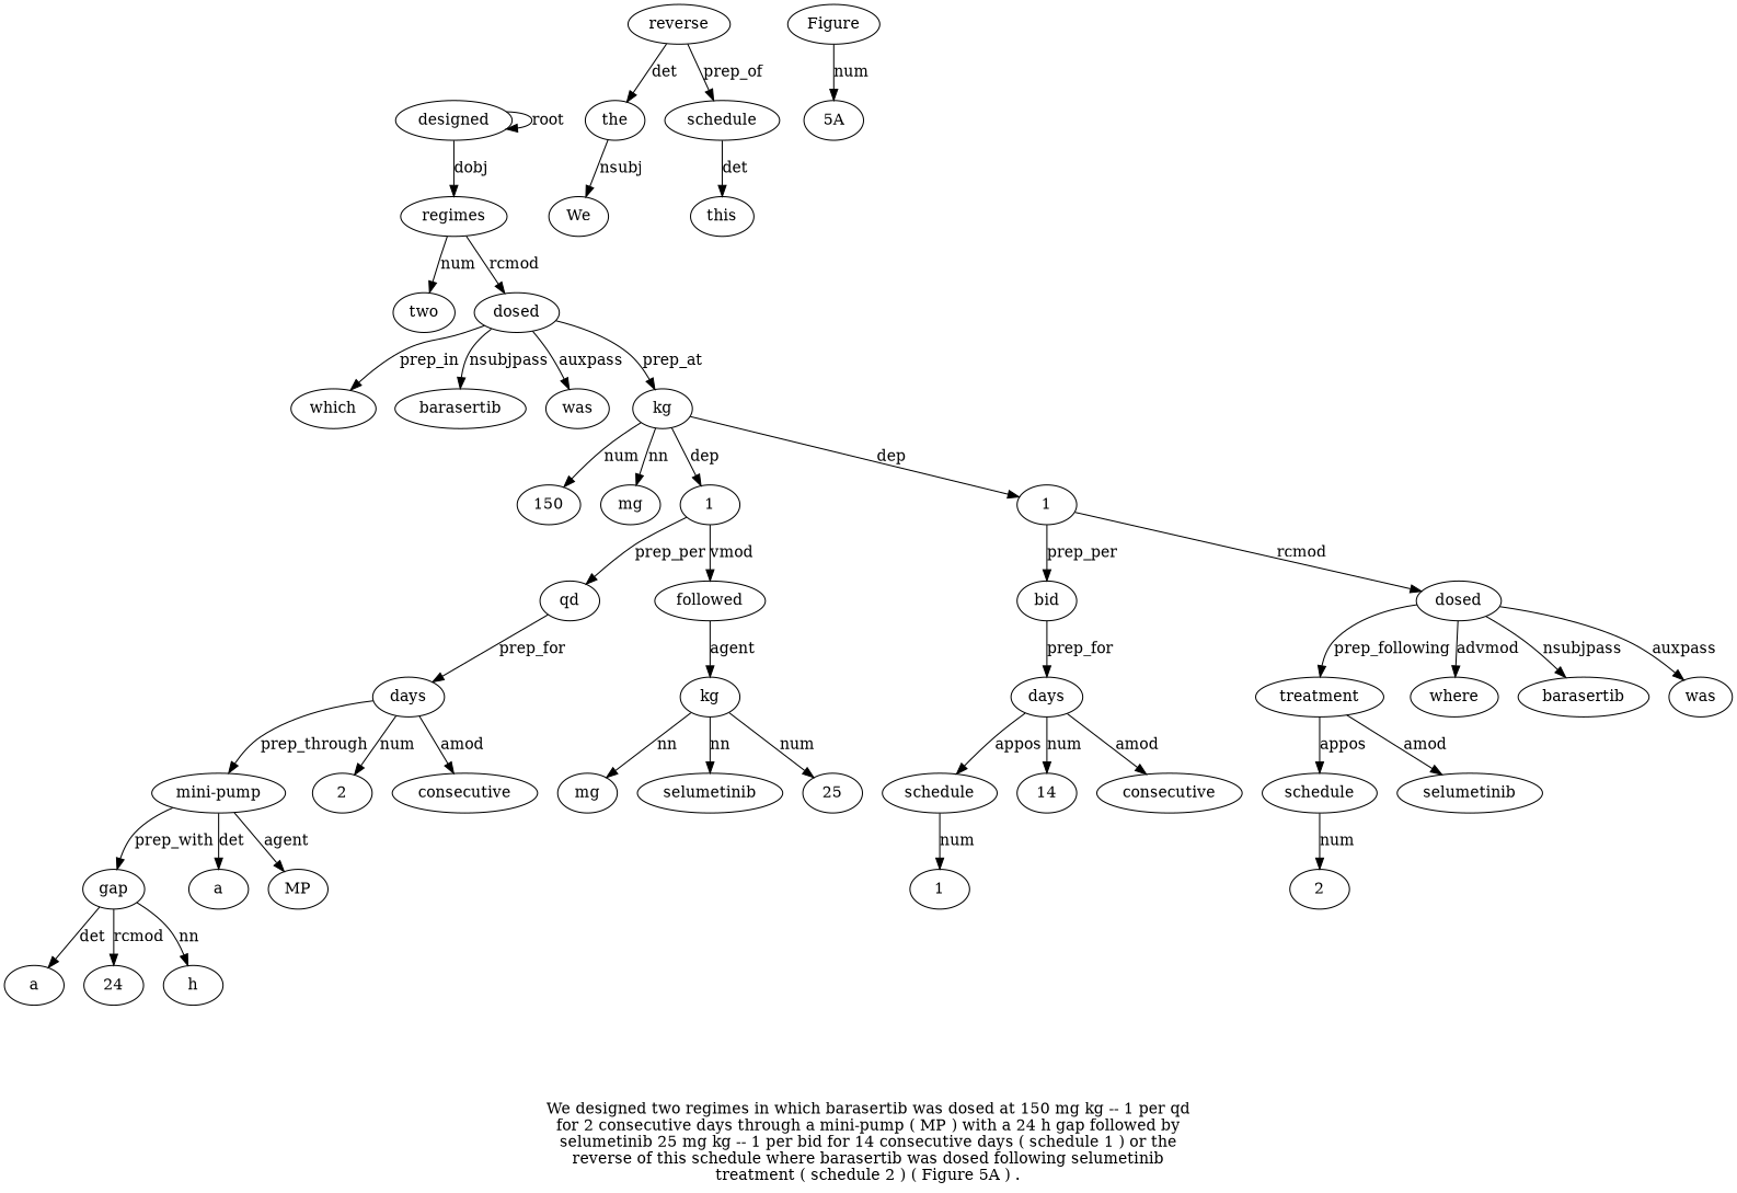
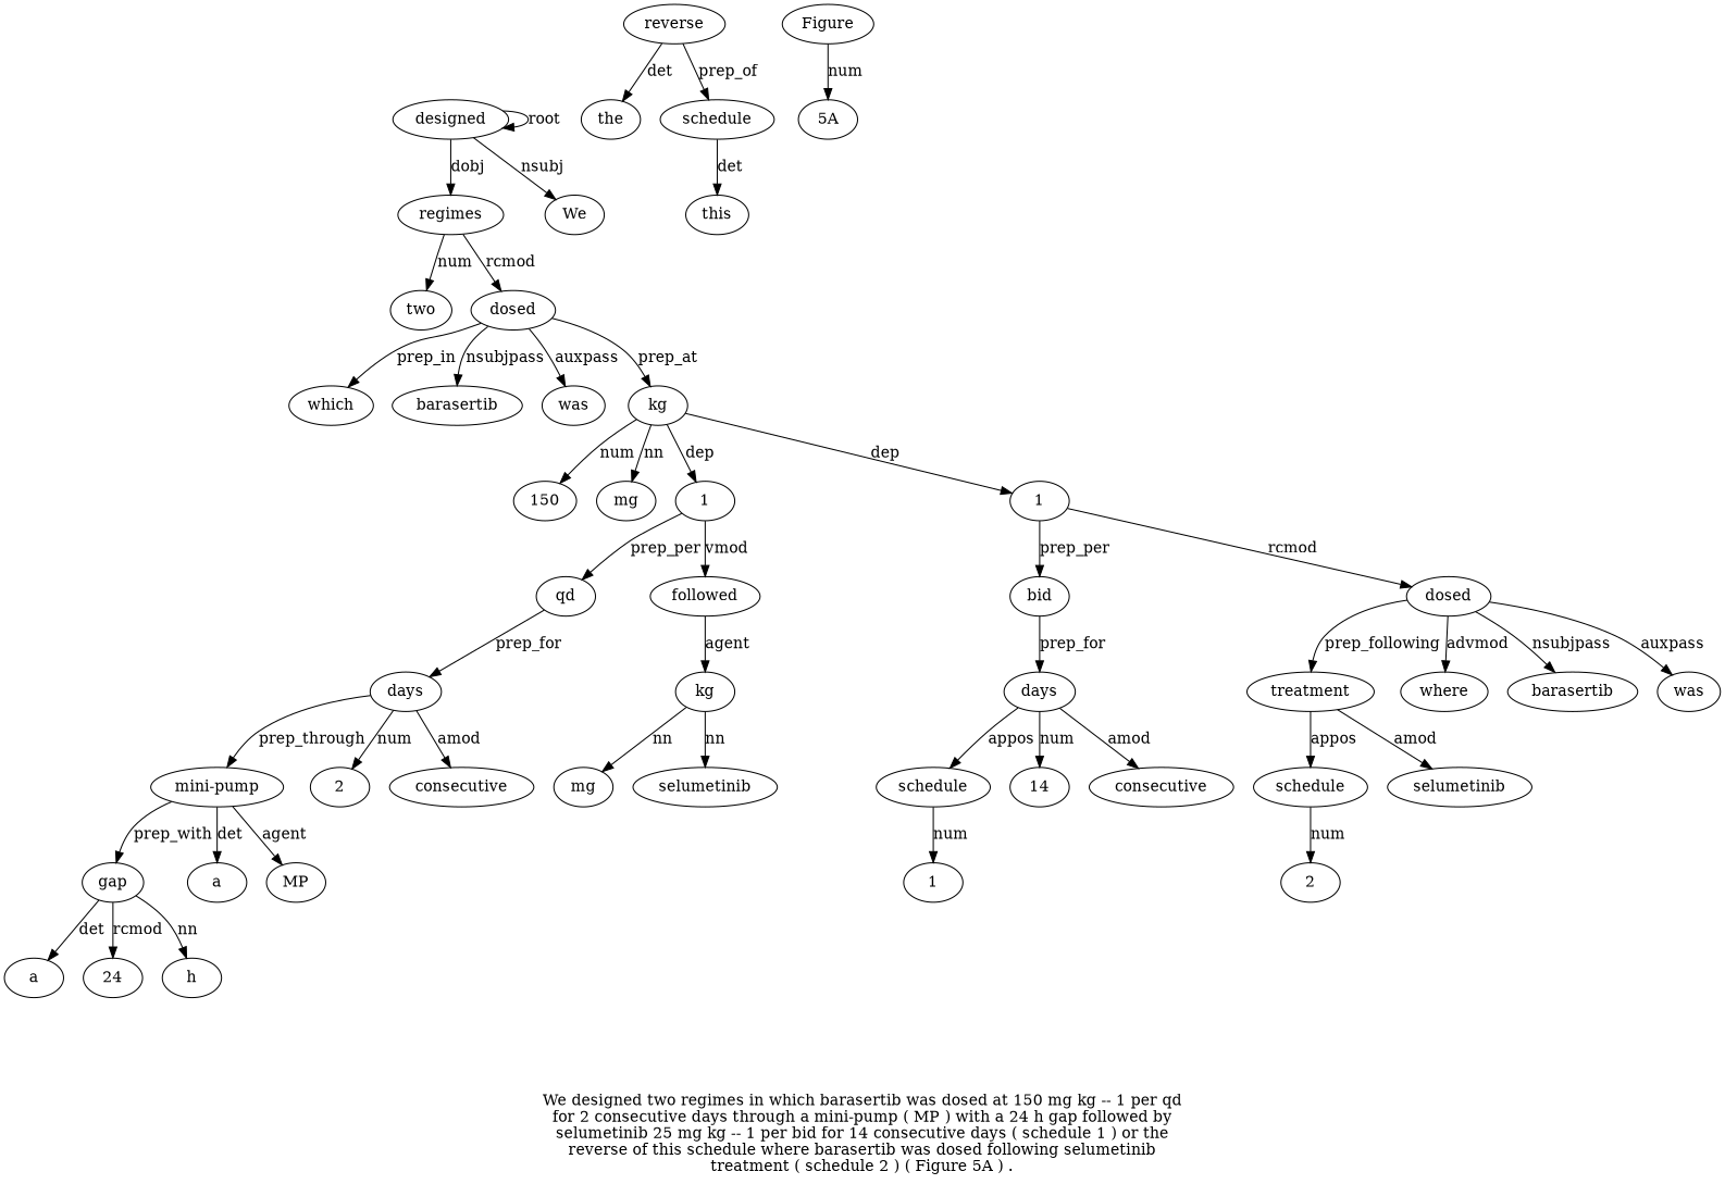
  digraph {
    label="We designed two regimes in which barasertib was dosed at 150 mg kg -- 1 per qd\nfor 2 consecutive days through a mini-pump ( MP ) with a 24 h gap followed by\nselumetinib 25 mg kg -- 1 per bid for 14 consecutive days ( schedule 1 ) or the\nreverse of this schedule where barasertib was dosed following selumetinib\ntreatment ( schedule 2 ) ( Figure 5A ) ."
    node [fillcolor=white style=filled]
    n1 [label=designed]
    n2 [label=We]
    n3 [label=regimes]
    n4 [label=two]
    n5 [label=dosed]
    n6 [label=which]
    n7 [label=barasertib]
    n8 [label=was]
    n9 [label=kg]
    n10 [label=150]
    n11 [label=mg]
    n12 [label=1]
    n13 [label=1]
    n14 [label=qd]
    n15 [label=followed]
    n16 [label=bid]
    n17 [label=dosed]
    n18 [label=days]
    n19 [label=kg]
    n20 [label=2]
    n21 [label=consecutive]
    n22 [label="mini-pump"]
    n23 [label=a]
    n24 [label=MP]
    n25 [label=gap]
    n26 [label=a]
    n27 [label=24]
    n28 [label=h]
    n29 [label=selumetinib]
-   n30 [label=25]
    n31 [label=mg]
    n32 [label=days]
    n33 [label=where]
    n34 [label=barasertib]
    n35 [label=was]
    n36 [label=treatment]
    n37 [label=14]
    n38 [label=consecutive]
    n39 [label=schedule]
    n40 [label=reverse]
    n41 [label=the]
    n42 [label=schedule]
    n43 [label=1]
    n44 [label=this]
    n45 [label=selumetinib]
    n46 [label=schedule]
    n47 [label=2]
    n48 [label=Figure]
    n49 [label="5A"]
    n1 -> n1 [label=root]
-   n41 -> n2 [label=nsubj]
+   n1 -> n2 [label=nsubj]
    n1 -> n3 [label=dobj]
    n3 -> n4 [label=num]
    n3 -> n5 [label=rcmod]
    n5 -> n6 [label=prep_in]
    n5 -> n7 [label=nsubjpass]
    n5 -> n8 [label=auxpass]
    n5 -> n9 [label=prep_at]
    n9 -> n10 [label=num]
    n9 -> n11 [label=nn]
    n9 -> n12 [label=dep]
    n9 -> n13 [label=dep]
    n12 -> n14 [label=prep_per]
    n12 -> n15 [label=vmod]
    n13 -> n16 [label=prep_per]
    n13 -> n17 [label=rcmod]
    n14 -> n18 [label=prep_for]
    n15 -> n19 [label=agent]
    n16 -> n32 [label=prep_for]
    n17 -> n33 [label=advmod]
    n17 -> n34 [label=nsubjpass]
    n17 -> n35 [label=auxpass]
    n17 -> n36 [label=prep_following]
    n18 -> n20 [label=num]
    n18 -> n21 [label=amod]
    n18 -> n22 [label=prep_through]
    n19 -> n29 [label=nn]
-   n19 -> n30 [label=num]
    n19 -> n31 [label=nn]
    n22 -> n23 [label=det]
    n22 -> n24 [label=agent]
    n22 -> n25 [label=prep_with]
    n25 -> n26 [label=det]
    n25 -> n27 [label=rcmod]
    n25 -> n28 [label=nn]
    n32 -> n37 [label=num]
    n32 -> n38 [label=amod]
    n32 -> n39 [label=appos]
    n36 -> n45 [label=amod]
    n36 -> n46 [label=appos]
    n39 -> n43 [label=num]
    n40 -> n41 [label=det]
    n40 -> n42 [label=prep_of]
    n42 -> n44 [label=det]
    n46 -> n47 [label=num]
    n48 -> n49 [label=num]
  }
